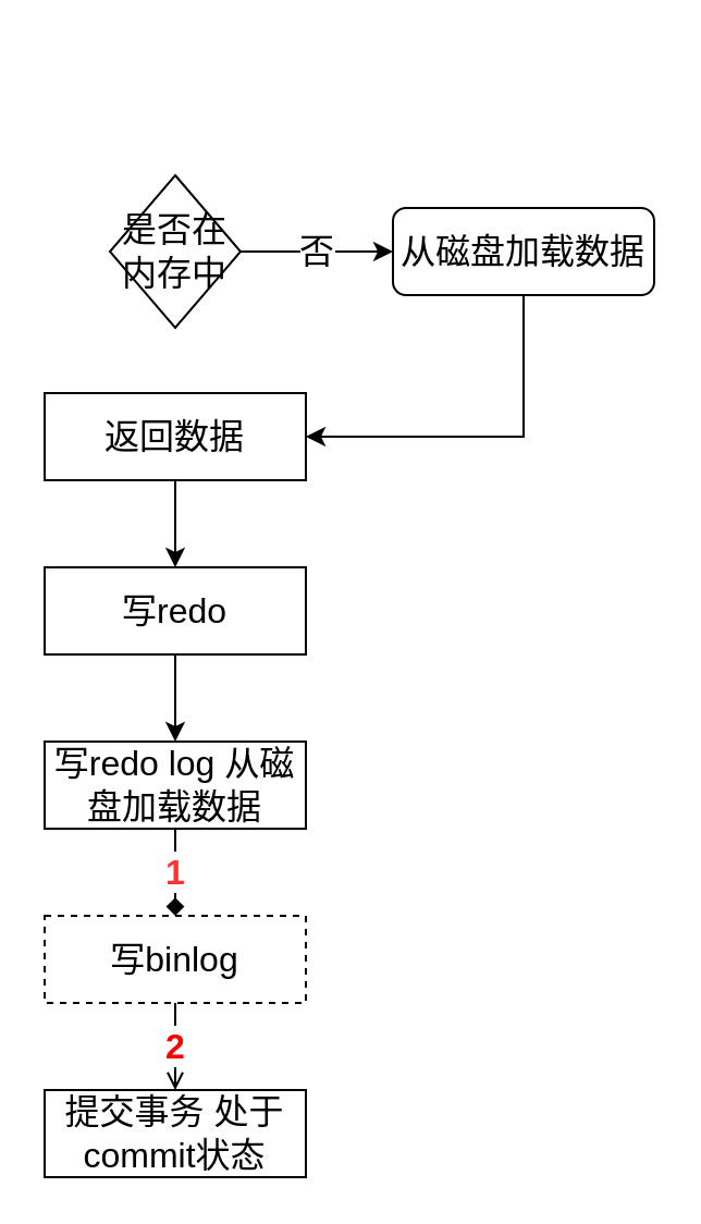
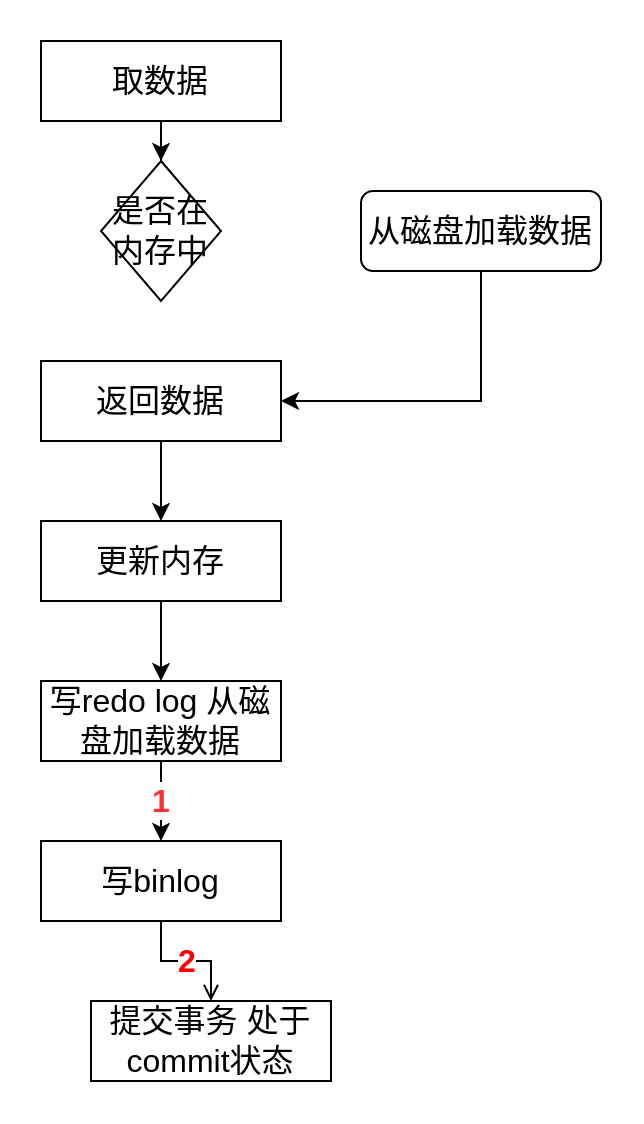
  <mxCell id="0" />
  <mxCell id="1" parent="0" />
- <mxCell id="4" value="&lt;font style=&quot;font-size: 16px&quot;&gt;否&lt;/font&gt;" style="edgeStyle=orthogonalEdgeStyle;rounded=0;orthogonalLoop=1;jettySize=auto;html=1;" edge="1" parent="1" source="5" target="7"><mxGeometry relative="1" as="geometry" /></mxCell>
+ <mxCell id="2" style="edgeStyle=orthogonalEdgeStyle;rounded=0;orthogonalLoop=1;jettySize=auto;html=1;" edge="1" parent="1" source="3" target="5"><mxGeometry relative="1" as="geometry" /></mxCell>
+ <mxCell id="3" value="&lt;font style=&quot;font-size: 16px&quot;&gt;取数据&lt;/font&gt;" style="rounded=0;whiteSpace=wrap;html=1;" vertex="1" parent="1"><mxGeometry x="20" y="20" width="120" height="40" as="geometry" /></mxCell>
  <mxCell id="5" value="&lt;font style=&quot;font-size: 16px&quot;&gt;是否在内存中&lt;/font&gt;" style="rhombus;whiteSpace=wrap;html=1;" vertex="1" parent="1"><mxGeometry x="50" y="80" width="60" height="70" as="geometry" /></mxCell>
  <mxCell id="6" style="edgeStyle=orthogonalEdgeStyle;rounded=0;orthogonalLoop=1;jettySize=auto;html=1;entryX=1;entryY=0.5;entryDx=0;entryDy=0;" edge="1" parent="1" source="7" target="9"><mxGeometry relative="1" as="geometry"><mxPoint x="270" y="280" as="targetPoint" /><Array as="points"><mxPoint x="240" y="200" /></Array></mxGeometry></mxCell>
  <mxCell id="7" value="&lt;font style=&quot;font-size: 16px&quot;&gt;从磁盘加载数据&lt;/font&gt;" style="whiteSpace=wrap;html=1;rounded=1;" vertex="1" parent="1"><mxGeometry x="180" y="95" width="120" height="40" as="geometry" /></mxCell>
  <mxCell id="8" style="edgeStyle=orthogonalEdgeStyle;rounded=0;orthogonalLoop=1;jettySize=auto;html=1;" edge="1" parent="1" source="9" target="11"><mxGeometry relative="1" as="geometry" /></mxCell>
  <mxCell id="9" value="&lt;font style=&quot;font-size: 16px&quot;&gt;返回数据&lt;/font&gt;" style="rounded=0;whiteSpace=wrap;html=1;" vertex="1" parent="1"><mxGeometry x="20" y="180" width="120" height="40" as="geometry" /></mxCell>
  <mxCell id="10" style="edgeStyle=orthogonalEdgeStyle;rounded=0;orthogonalLoop=1;jettySize=auto;html=1;entryX=0.5;entryY=0;entryDx=0;entryDy=0;" edge="1" parent="1" source="11" target="13"><mxGeometry relative="1" as="geometry" /></mxCell>
- <mxCell id="11" value="&lt;font style=&quot;font-size: 16px&quot;&gt;写redo&lt;/font&gt;" style="rounded=0;whiteSpace=wrap;html=1;" vertex="1" parent="1"><mxGeometry x="20" y="260" width="120" height="40" as="geometry" /></mxCell>
- <mxCell id="12" value="&lt;font style=&quot;font-size: 16px&quot; color=&quot;#ff3333&quot;&gt;&lt;b&gt;1&lt;/b&gt;&lt;/font&gt;" style="edgeStyle=orthogonalEdgeStyle;rounded=0;orthogonalLoop=1;jettySize=auto;html=1;endArrow=diamond;" edge="1" parent="1" source="13" target="15"><mxGeometry relative="1" as="geometry" /></mxCell>
+ <mxCell id="11" value="&lt;font style=&quot;font-size: 16px&quot;&gt;更新内存&lt;/font&gt;" style="rounded=0;whiteSpace=wrap;html=1;" vertex="1" parent="1"><mxGeometry x="20" y="260" width="120" height="40" as="geometry" /></mxCell>
+ <mxCell id="12" value="&lt;font style=&quot;font-size: 16px&quot; color=&quot;#ff3333&quot;&gt;&lt;b&gt;1&lt;/b&gt;&lt;/font&gt;" style="edgeStyle=orthogonalEdgeStyle;rounded=0;orthogonalLoop=1;jettySize=auto;html=1;" edge="1" parent="1" source="13" target="15"><mxGeometry relative="1" as="geometry" /></mxCell>
  <mxCell id="13" value="&lt;font style=&quot;font-size: 16px&quot;&gt;写redo log 从磁盘加载数据&lt;/font&gt;" style="rounded=0;whiteSpace=wrap;html=1;" vertex="1" parent="1"><mxGeometry x="20" y="340" width="120" height="40" as="geometry" /></mxCell>
  <mxCell id="14" value="&lt;font color=&quot;#ff0000&quot; size=&quot;1&quot;&gt;&lt;b style=&quot;font-size: 16px&quot;&gt;2&lt;/b&gt;&lt;/font&gt;" style="edgeStyle=orthogonalEdgeStyle;rounded=0;orthogonalLoop=1;jettySize=auto;html=1;entryX=0.5;entryY=0;entryDx=0;entryDy=0;endArrow=open;" edge="1" parent="1" source="15" target="16"><mxGeometry relative="1" as="geometry" /></mxCell>
- <mxCell id="15" value="&lt;font style=&quot;font-size: 16px&quot;&gt;写binlog&lt;/font&gt;" style="rounded=0;whiteSpace=wrap;html=1;dashed=1;" vertex="1" parent="1"><mxGeometry x="20" y="420" width="120" height="40" as="geometry" /></mxCell>
- <mxCell id="16" value="&lt;font style=&quot;font-size: 16px&quot;&gt;提交事务 处于commit状态&lt;/font&gt;" style="rounded=0;whiteSpace=wrap;html=1;" vertex="1" parent="1"><mxGeometry x="20" y="500" width="120" height="40" as="geometry" /></mxCell>
+ <mxCell id="15" value="&lt;font style=&quot;font-size: 16px&quot;&gt;写binlog&lt;/font&gt;" style="rounded=0;whiteSpace=wrap;html=1;" vertex="1" parent="1"><mxGeometry x="20" y="420" width="120" height="40" as="geometry" /></mxCell>
+ <mxCell id="16" value="&lt;font style=&quot;font-size: 16px&quot;&gt;提交事务 处于commit状态&lt;/font&gt;" style="rounded=0;whiteSpace=wrap;html=1;" vertex="1" parent="1"><mxGeometry x="45" y="500" width="120" height="40" as="geometry" /></mxCell>
